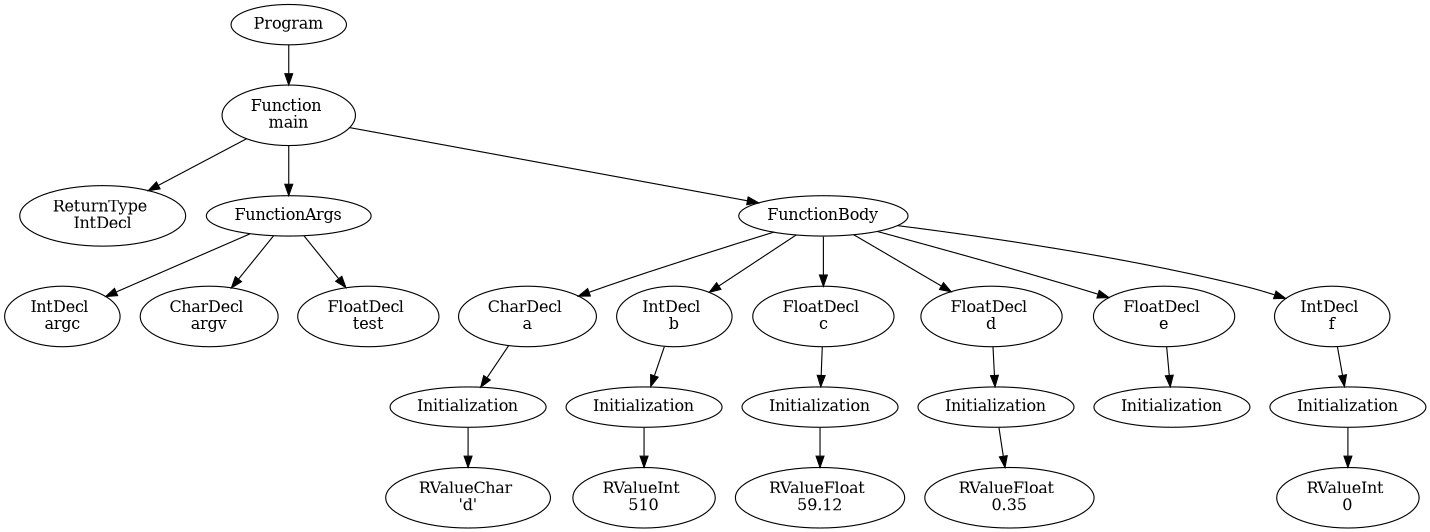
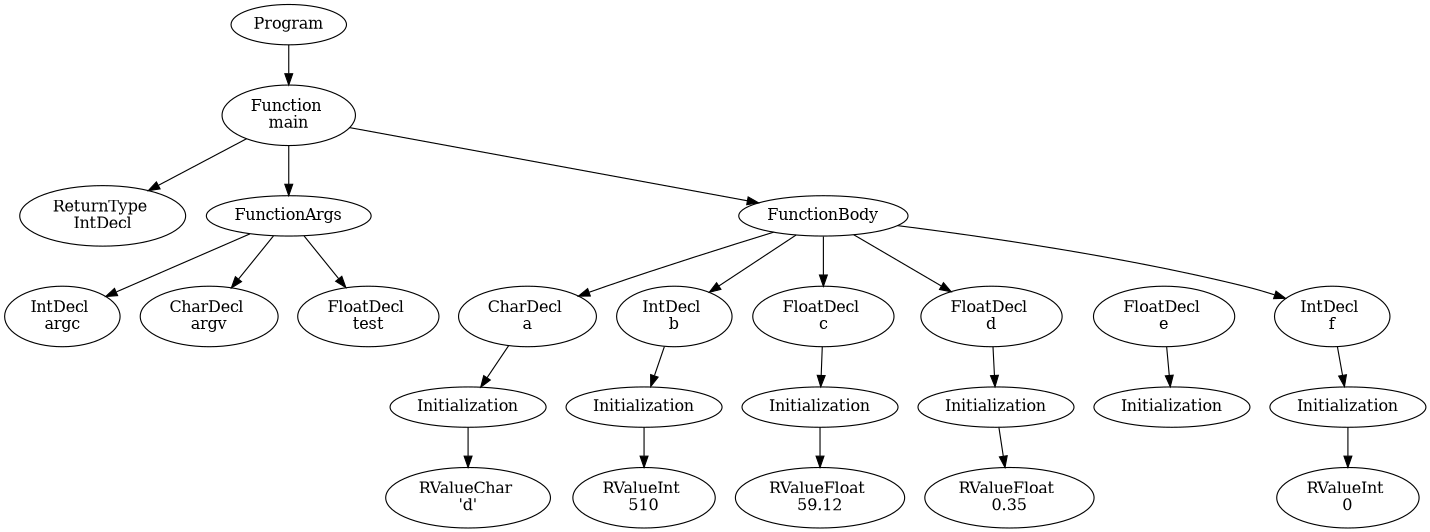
  digraph {
    n1 [label=Program]
    n2 [label="Function \nmain"]
    n3 [label="ReturnType \nIntDecl"]
    n4 [label=FunctionArgs]
    n5 [label=FunctionBody]
    n6 [label="IntDecl \nargc"]
    n7 [label="CharDecl \nargv"]
    n8 [label="FloatDecl \ntest"]
    n9 [label="CharDecl \na"]
    n10 [label="IntDecl \nb"]
    n11 [label="FloatDecl \nc"]
    n12 [label="FloatDecl \nd"]
    n13 [label="FloatDecl \ne"]
    n14 [label="IntDecl \nf"]
    n15 [label=Initialization]
    n16 [label=Initialization]
    n17 [label=Initialization]
    n18 [label=Initialization]
    n19 [label=Initialization]
    n20 [label=Initialization]
    n21 [label="RValueChar \n'd'"]
    n22 [label="RValueInt \n510"]
    n23 [label="RValueFloat \n59.12"]
    n24 [label="RValueFloat \n0.35"]
    n25 [label="RValueInt \n0"]
    n1 -> n2
    n2 -> n3
    n2 -> n4
    n2 -> n5
    n4 -> n6
    n4 -> n7
    n4 -> n8
    n5 -> n9
    n5 -> n10
    n5 -> n11
    n5 -> n12
-   n5 -> n13
    n5 -> n14
    n9 -> n15
    n10 -> n16
    n11 -> n17
    n12 -> n18
    n13 -> n19
    n14 -> n20
    n15 -> n21
    n16 -> n22
    n17 -> n23
    n18 -> n24
    n20 -> n25
  }
